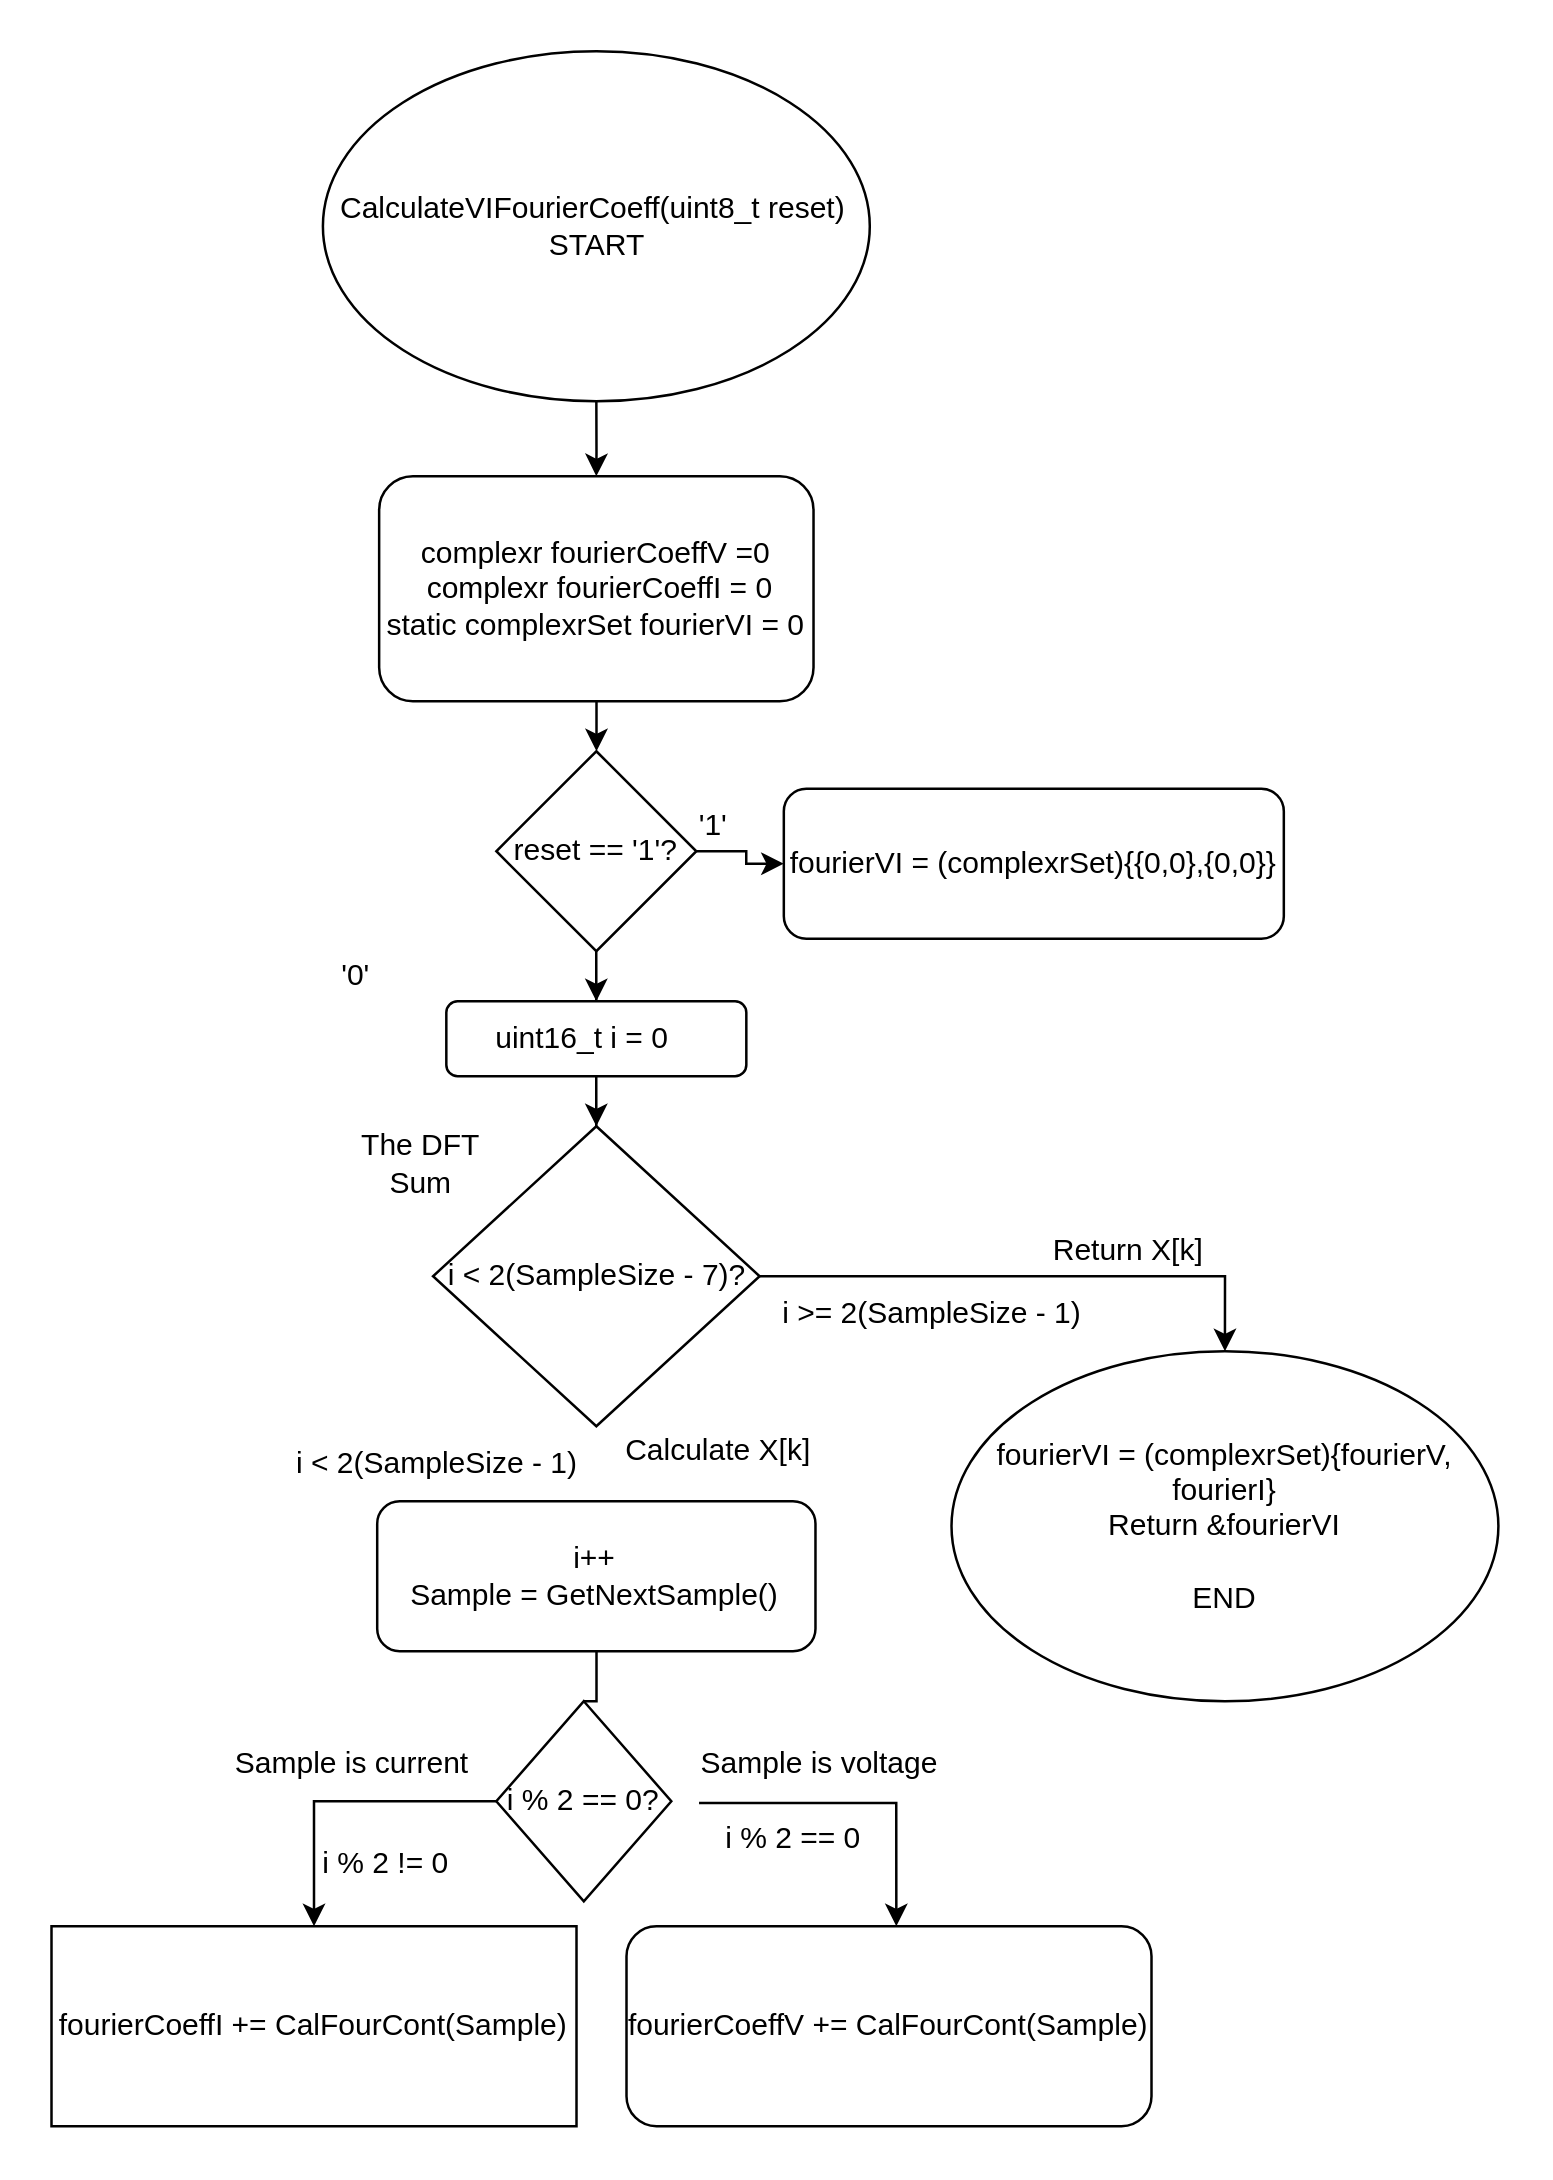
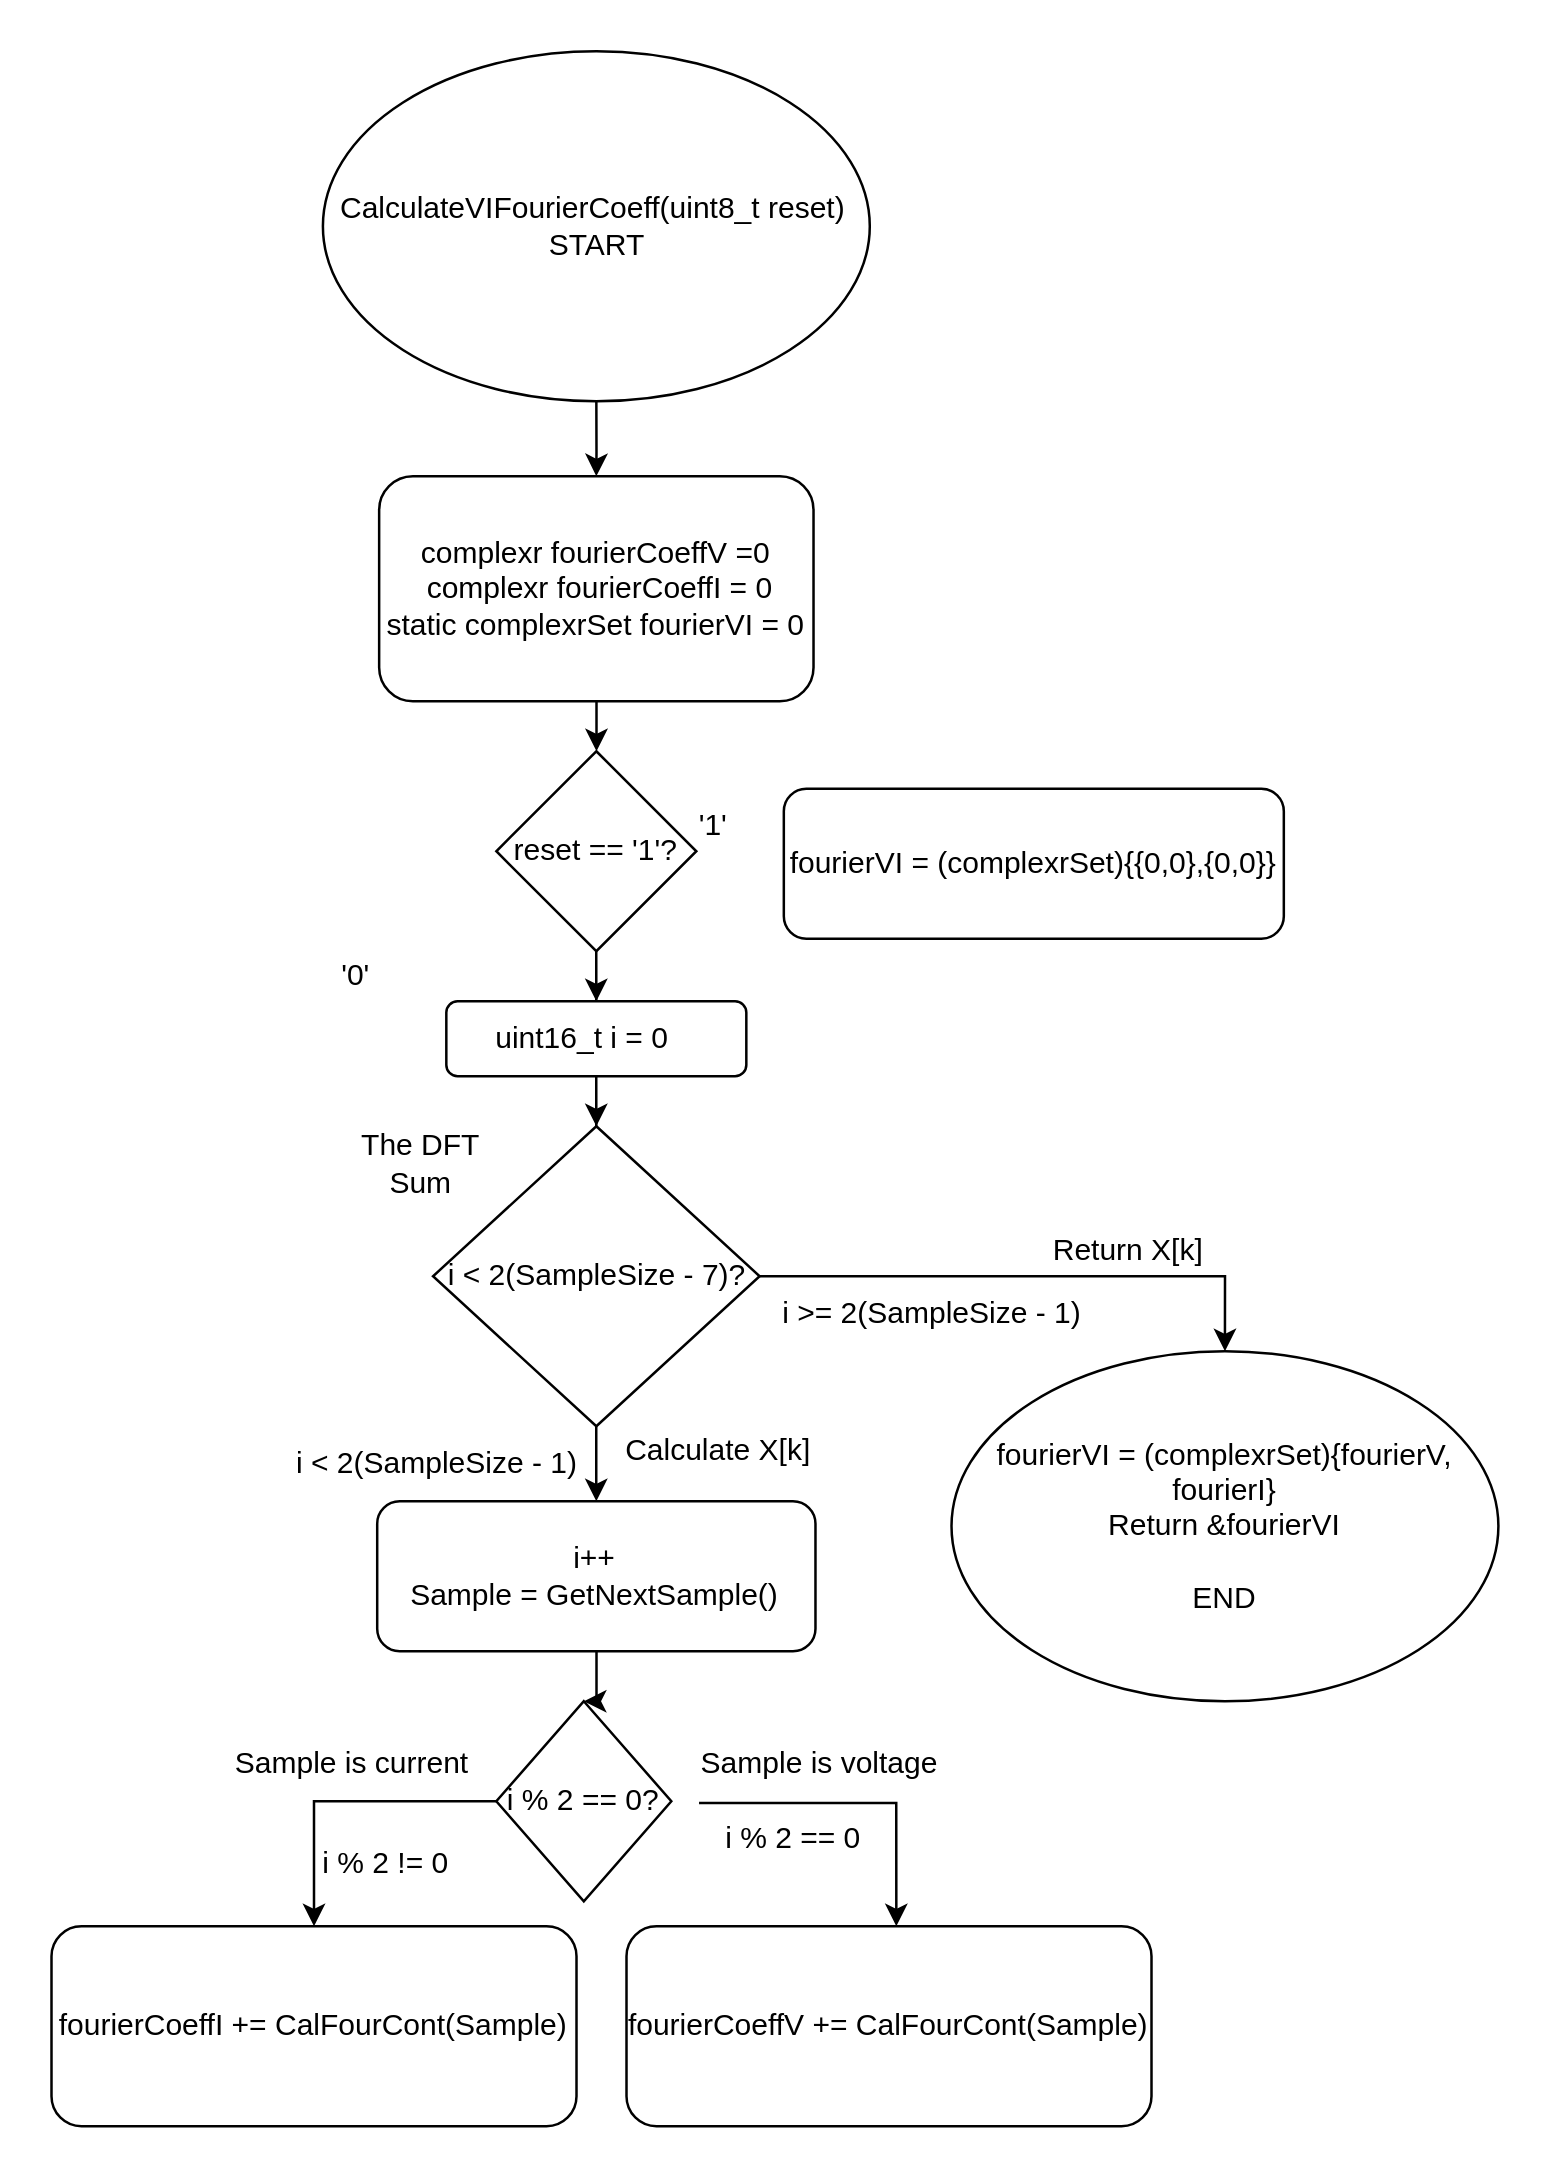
  <mxCell id="0" />
  <mxCell id="1" parent="0" />
  <mxCell id="2" style="edgeStyle=orthogonalEdgeStyle;rounded=0;orthogonalLoop=1;jettySize=auto;html=1;entryX=0.5;entryY=0;entryDx=0;entryDy=0;" edge="1" parent="1" source="3" target="8"><mxGeometry relative="1" as="geometry" /></mxCell>
  <mxCell id="3" value="complexr fourierCoeffV =0&lt;div&gt;&amp;nbsp;&lt;span style=&quot;background-color: initial;&quot;&gt;complexr fourierCoeffI = 0&lt;/span&gt;&lt;/div&gt;&lt;div&gt;&lt;span style=&quot;background-color: initial;&quot;&gt;static complexrSet fourierVI = 0&lt;/span&gt;&lt;/div&gt;" style="rounded=1;whiteSpace=wrap;html=1;" vertex="1" parent="1"><mxGeometry x="151.06" y="190" width="173.75" height="90" as="geometry" /></mxCell>
  <mxCell id="4" style="edgeStyle=orthogonalEdgeStyle;rounded=0;orthogonalLoop=1;jettySize=auto;html=1;entryX=0.5;entryY=0;entryDx=0;entryDy=0;" edge="1" parent="1" source="5" target="3"><mxGeometry relative="1" as="geometry" /></mxCell>
  <mxCell id="5" value="CalculateVIFourierCoeff(uint8_t reset)&amp;nbsp;&lt;div&gt;START&lt;/div&gt;" style="ellipse;whiteSpace=wrap;html=1;" vertex="1" parent="1"><mxGeometry x="128.56" y="20" width="218.75" height="140" as="geometry" /></mxCell>
- <mxCell id="6" style="edgeStyle=orthogonalEdgeStyle;rounded=0;orthogonalLoop=1;jettySize=auto;html=1;entryX=0;entryY=0.5;entryDx=0;entryDy=0;" edge="1" parent="1" source="8" target="9"><mxGeometry relative="1" as="geometry"><mxPoint x="327.31" y="340" as="targetPoint" /></mxGeometry></mxCell>
  <mxCell id="7" style="edgeStyle=orthogonalEdgeStyle;rounded=0;orthogonalLoop=1;jettySize=auto;html=1;entryX=0.5;entryY=0;entryDx=0;entryDy=0;" edge="1" parent="1" source="8" target="13"><mxGeometry relative="1" as="geometry" /></mxCell>
  <mxCell id="8" value="reset == '1'?" style="rhombus;whiteSpace=wrap;html=1;" vertex="1" parent="1"><mxGeometry x="197.94" y="300" width="80" height="80" as="geometry" /></mxCell>
  <mxCell id="9" value="fourierVI = (complexrSet){{0,0},{0,0}}" style="rounded=1;whiteSpace=wrap;html=1;" vertex="1" parent="1"><mxGeometry x="312.93" y="315" width="200" height="60" as="geometry" /></mxCell>
  <mxCell id="10" value="'1'" style="text;html=1;align=center;verticalAlign=middle;whiteSpace=wrap;rounded=0;" vertex="1" parent="1"><mxGeometry x="271.68" y="320" width="26.25" height="20" as="geometry" /></mxCell>
  <mxCell id="11" value="'0'" style="text;html=1;align=center;verticalAlign=middle;whiteSpace=wrap;rounded=0;" vertex="1" parent="1"><mxGeometry x="127.31" y="380" width="30" height="20" as="geometry" /></mxCell>
  <mxCell id="12" style="edgeStyle=orthogonalEdgeStyle;rounded=0;orthogonalLoop=1;jettySize=auto;html=1;entryX=0.5;entryY=0;entryDx=0;entryDy=0;" edge="1" parent="1" source="13" target="16"><mxGeometry relative="1" as="geometry" /></mxCell>
  <mxCell id="13" value="uint16_t i = 0&lt;span style=&quot;white-space: pre;&quot;&gt;&#09;&lt;/span&gt;" style="rounded=1;whiteSpace=wrap;html=1;" vertex="1" parent="1"><mxGeometry x="177.93" y="400" width="120" height="30" as="geometry" /></mxCell>
+ <mxCell id="14" style="edgeStyle=orthogonalEdgeStyle;rounded=0;orthogonalLoop=1;jettySize=auto;html=1;entryX=0.5;entryY=0;entryDx=0;entryDy=0;" edge="1" parent="1" source="16" target="18"><mxGeometry relative="1" as="geometry" /></mxCell>
  <mxCell id="15" style="edgeStyle=orthogonalEdgeStyle;rounded=0;orthogonalLoop=1;jettySize=auto;html=1;entryX=0.5;entryY=0;entryDx=0;entryDy=0;" edge="1" parent="1" source="16" target="30"><mxGeometry relative="1" as="geometry" /></mxCell>
  <mxCell id="16" value="i &amp;lt; 2(SampleSize - 7)?" style="rhombus;whiteSpace=wrap;html=1;" vertex="1" parent="1"><mxGeometry x="172.62" y="450" width="130.63" height="120" as="geometry" /></mxCell>
- <mxCell id="17" style="edgeStyle=orthogonalEdgeStyle;rounded=0;orthogonalLoop=1;jettySize=auto;html=1;entryX=0.5;entryY=0;entryDx=0;entryDy=0;endArrow=none;" edge="1" parent="1" source="18" target="22"><mxGeometry relative="1" as="geometry" /></mxCell>
+ <mxCell id="17" style="edgeStyle=orthogonalEdgeStyle;rounded=0;orthogonalLoop=1;jettySize=auto;html=1;entryX=0.5;entryY=0;entryDx=0;entryDy=0;" edge="1" parent="1" source="18" target="22"><mxGeometry relative="1" as="geometry" /></mxCell>
  <mxCell id="18" value="i++&lt;div&gt;Sample = GetNextSample()&lt;/div&gt;" style="rounded=1;whiteSpace=wrap;html=1;" vertex="1" parent="1"><mxGeometry x="150.28" y="600" width="175.31" height="60" as="geometry" /></mxCell>
  <mxCell id="19" value="i &amp;lt; 2(SampleSize - 1)" style="text;html=1;align=center;verticalAlign=middle;whiteSpace=wrap;rounded=0;" vertex="1" parent="1"><mxGeometry x="112" y="570" width="125.31" height="30" as="geometry" /></mxCell>
  <mxCell id="20" style="edgeStyle=orthogonalEdgeStyle;rounded=0;orthogonalLoop=1;jettySize=auto;html=1;entryX=0.5;entryY=0;entryDx=0;entryDy=0;exitX=0.011;exitY=1.024;exitDx=0;exitDy=0;exitPerimeter=0;" edge="1" parent="1" source="26"><mxGeometry relative="1" as="geometry"><mxPoint x="297.929" y="719.999" as="sourcePoint" /><mxPoint x="357.93" y="770.04" as="targetPoint" /><Array as="points"><mxPoint x="358" y="721" /></Array></mxGeometry></mxCell>
  <mxCell id="21" style="edgeStyle=orthogonalEdgeStyle;rounded=0;orthogonalLoop=1;jettySize=auto;html=1;entryX=0.5;entryY=0;entryDx=0;entryDy=0;" edge="1" parent="1" source="22" target="24"><mxGeometry relative="1" as="geometry"><Array as="points"><mxPoint x="125" y="720" /></Array></mxGeometry></mxCell>
  <mxCell id="22" value="i % 2 == 0?" style="rhombus;whiteSpace=wrap;html=1;" vertex="1" parent="1"><mxGeometry x="197.93" y="680" width="70" height="80" as="geometry" /></mxCell>
  <mxCell id="23" value="i % 2 == 0" style="text;html=1;align=center;verticalAlign=middle;whiteSpace=wrap;rounded=0;" vertex="1" parent="1"><mxGeometry x="287.31" y="720" width="60" height="30" as="geometry" /></mxCell>
- <mxCell id="24" value="fourierCoeffI +=&amp;nbsp;CalFourCont(Sample)" style="whiteSpace=wrap;html=1;rounded=0;" vertex="1" parent="1"><mxGeometry x="20" y="770" width="210" height="80" as="geometry" /></mxCell>
+ <mxCell id="24" value="fourierCoeffI +=&amp;nbsp;CalFourCont(Sample)" style="rounded=1;whiteSpace=wrap;html=1;" vertex="1" parent="1"><mxGeometry x="20" y="770" width="210" height="80" as="geometry" /></mxCell>
  <mxCell id="25" value="i % 2 != 0" style="text;html=1;align=center;verticalAlign=middle;whiteSpace=wrap;rounded=0;" vertex="1" parent="1"><mxGeometry x="124.47" y="730" width="60" height="30" as="geometry" /></mxCell>
  <mxCell id="26" value="Sample is voltage" style="text;html=1;align=center;verticalAlign=middle;whiteSpace=wrap;rounded=0;" vertex="1" parent="1"><mxGeometry x="277.93" y="690" width="98.94" height="30" as="geometry" /></mxCell>
  <mxCell id="27" value="Sample is current" style="text;html=1;align=center;verticalAlign=middle;whiteSpace=wrap;rounded=0;" vertex="1" parent="1"><mxGeometry x="90.53" y="690" width="98.94" height="30" as="geometry" /></mxCell>
  <mxCell id="28" value="fourierCoeffV +=&amp;nbsp;CalFourCont(Sample)" style="rounded=1;whiteSpace=wrap;html=1;" vertex="1" parent="1"><mxGeometry x="250" y="770" width="210" height="80" as="geometry" /></mxCell>
  <mxCell id="29" value="The DFT Sum" style="text;html=1;align=center;verticalAlign=middle;whiteSpace=wrap;rounded=0;" vertex="1" parent="1"><mxGeometry x="137.93" y="450" width="60" height="30" as="geometry" /></mxCell>
  <mxCell id="30" value="fourierVI = (complexrSet){fourierV, fourierI}&lt;div&gt;Return &amp;amp;fourierVI&lt;/div&gt;&lt;div&gt;&lt;br&gt;&lt;/div&gt;&lt;div&gt;END&lt;/div&gt;" style="ellipse;whiteSpace=wrap;html=1;" vertex="1" parent="1"><mxGeometry x="380" y="540" width="218.75" height="140" as="geometry" /></mxCell>
  <mxCell id="31" value="i &amp;gt;= 2(SampleSize - 1)" style="text;html=1;align=center;verticalAlign=middle;whiteSpace=wrap;rounded=0;" vertex="1" parent="1"><mxGeometry x="310" y="510" width="125.31" height="30" as="geometry" /></mxCell>
  <mxCell id="32" value="Return X[k]" style="text;html=1;align=center;verticalAlign=middle;whiteSpace=wrap;rounded=0;" vertex="1" parent="1"><mxGeometry x="403.52" y="490" width="94.41" height="20" as="geometry" /></mxCell>
  <mxCell id="33" value="Calculate X[k]" style="text;html=1;align=center;verticalAlign=middle;whiteSpace=wrap;rounded=0;" vertex="1" parent="1"><mxGeometry x="240" y="570" width="94.41" height="20" as="geometry" /></mxCell>
